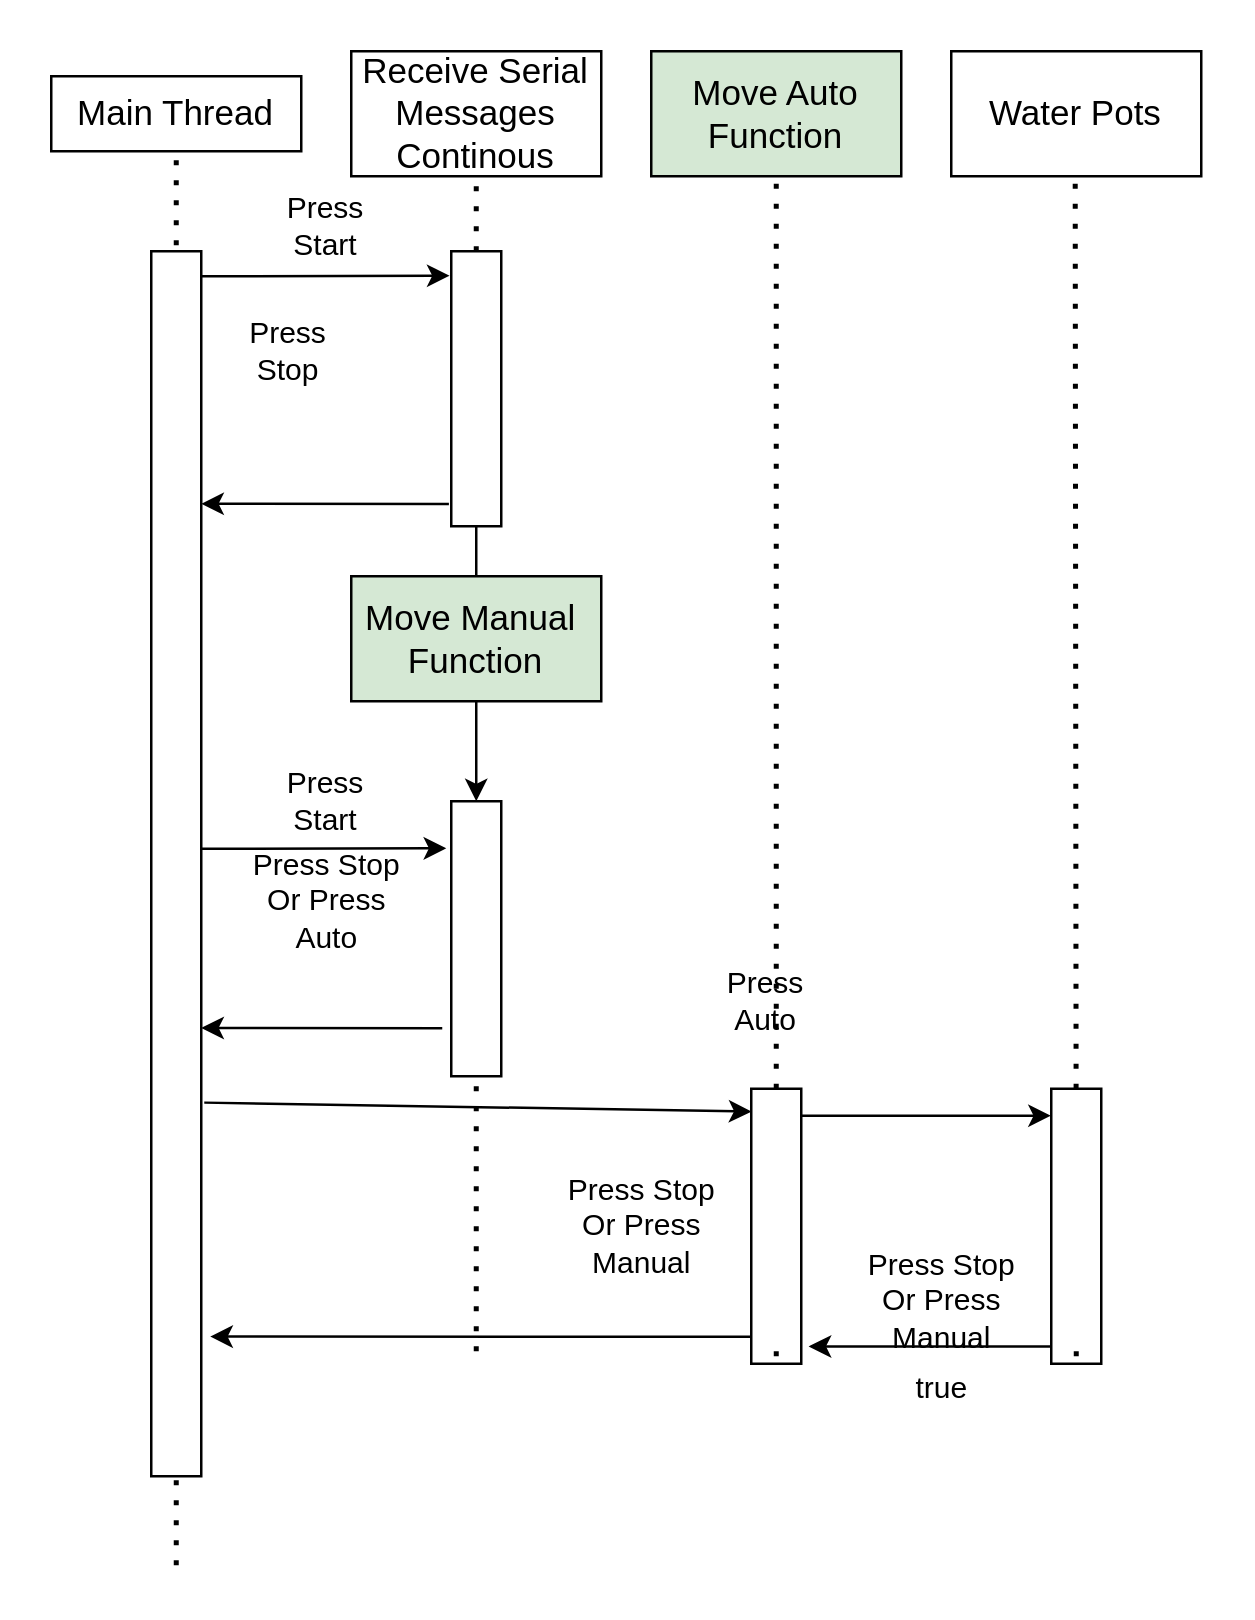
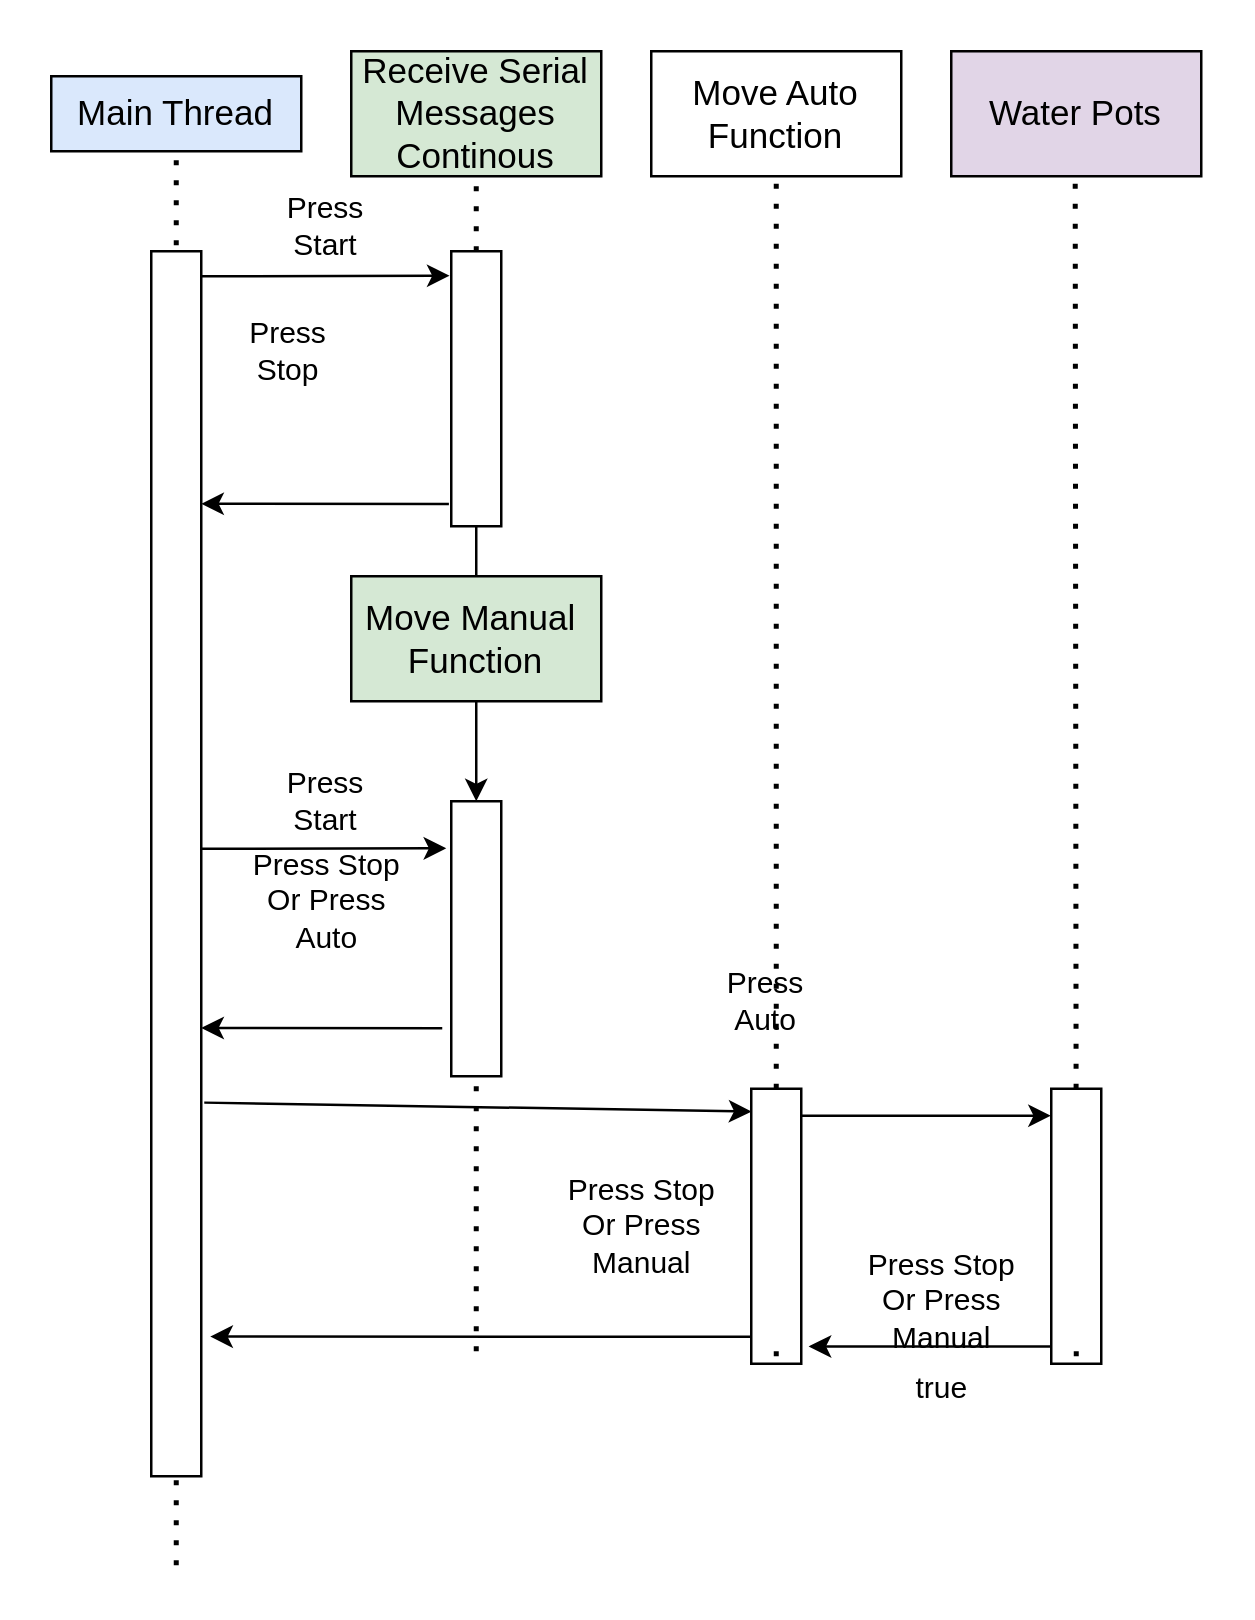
  <mxCell id="0" />
  <mxCell id="1" parent="0" />
  <mxCell id="2" style="edgeStyle=orthogonalEdgeStyle;rounded=0;orthogonalLoop=1;jettySize=auto;html=1;exitX=0.5;exitY=1;exitDx=0;exitDy=0;entryX=0.5;entryY=0;entryDx=0;entryDy=0;" edge="1" parent="1" source="7" target="28"><mxGeometry relative="1" as="geometry" /></mxCell>
  <mxCell id="3" value="" style="endArrow=none;dashed=1;html=1;dashPattern=1 3;strokeWidth=2;" parent="1" edge="1"><mxGeometry width="50" height="50" relative="1" as="geometry"><mxPoint x="70" y="625.6" as="sourcePoint" /><mxPoint x="70" y="60" as="targetPoint" /></mxGeometry></mxCell>
- <mxCell id="4" value="&lt;font style=&quot;font-size: 14px&quot;&gt;Main Thread&lt;/font&gt;" style="rounded=0;whiteSpace=wrap;html=1;" parent="1" vertex="1"><mxGeometry x="20" y="30" width="100" height="30" as="geometry" /></mxCell>
+ <mxCell id="4" value="&lt;font style=&quot;font-size: 14px&quot;&gt;Main Thread&lt;/font&gt;" style="rounded=0;whiteSpace=wrap;html=1;fillColor=#dae8fc;" parent="1" vertex="1"><mxGeometry x="20" y="30" width="100" height="30" as="geometry" /></mxCell>
  <mxCell id="5" value="" style="rounded=0;whiteSpace=wrap;html=1;" parent="1" vertex="1"><mxGeometry x="60" y="100" width="20" height="490" as="geometry" /></mxCell>
- <mxCell id="6" value="&lt;font style=&quot;font-size: 14px&quot;&gt;Receive Serial Messages Continous&lt;/font&gt;" style="rounded=0;whiteSpace=wrap;html=1;" parent="1" vertex="1"><mxGeometry x="140" width="100" height="50" as="geometry" y="20" /></mxCell>
+ <mxCell id="6" value="&lt;font style=&quot;font-size: 14px&quot;&gt;Receive Serial Messages Continous&lt;/font&gt;" style="rounded=0;whiteSpace=wrap;html=1;fillColor=#d5e8d4;" parent="1" vertex="1"><mxGeometry x="140" width="100" height="50" as="geometry" y="20" /></mxCell>
  <mxCell id="7" value="" style="rounded=0;whiteSpace=wrap;html=1;" parent="1" vertex="1"><mxGeometry x="180" y="100" width="20" height="110" as="geometry" /></mxCell>
  <mxCell id="8" value="" style="endArrow=classic;html=1;entryX=-0.033;entryY=0.089;entryDx=0;entryDy=0;entryPerimeter=0;" parent="1" target="7" edge="1"><mxGeometry width="50" height="50" relative="1" as="geometry"><mxPoint x="80" y="110" as="sourcePoint" /><mxPoint x="130" y="60" as="targetPoint" /></mxGeometry></mxCell>
  <mxCell id="9" value="Press Start" style="text;html=1;strokeColor=none;fillColor=none;align=center;verticalAlign=middle;whiteSpace=wrap;rounded=0;" parent="1" vertex="1"><mxGeometry x="110" y="80" width="40" height="20" as="geometry" /></mxCell>
  <mxCell id="10" value="" style="endArrow=classic;html=1;entryX=-0.1;entryY=0.171;entryDx=0;entryDy=0;entryPerimeter=0;" parent="1" target="28" edge="1"><mxGeometry width="50" height="50" relative="1" as="geometry"><mxPoint x="80" y="339" as="sourcePoint" /><mxPoint x="180" y="250" as="targetPoint" /></mxGeometry></mxCell>
  <mxCell id="11" value="Press Start" style="text;html=1;strokeColor=none;fillColor=none;align=center;verticalAlign=middle;whiteSpace=wrap;rounded=0;" parent="1" vertex="1"><mxGeometry x="110" y="310" width="40" height="20" as="geometry" /></mxCell>
  <mxCell id="12" value="" style="endArrow=none;dashed=1;html=1;dashPattern=1 3;strokeWidth=2;exitX=0.5;exitY=0;exitDx=0;exitDy=0;" parent="1" source="7" edge="1"><mxGeometry width="50" height="50" relative="1" as="geometry"><mxPoint x="140" y="120" as="sourcePoint" /><mxPoint x="190" y="70" as="targetPoint" /></mxGeometry></mxCell>
  <mxCell id="13" value="Press Stop" style="text;html=1;strokeColor=none;fillColor=none;align=center;verticalAlign=middle;whiteSpace=wrap;rounded=0;" parent="1" vertex="1"><mxGeometry x="95" y="130" width="40" height="20" as="geometry" /></mxCell>
  <mxCell id="14" value="" style="endArrow=classic;html=1;entryX=1;entryY=0.634;entryDx=0;entryDy=0;entryPerimeter=0;exitX=-0.18;exitY=0.825;exitDx=0;exitDy=0;exitPerimeter=0;" parent="1" source="28" edge="1" target="5"><mxGeometry width="50" height="50" relative="1" as="geometry"><mxPoint x="177.2" y="320" as="sourcePoint" /><mxPoint x="80" y="320.8" as="targetPoint" /></mxGeometry></mxCell>
  <mxCell id="15" value="Press Stop Or Press Auto" style="text;html=1;strokeColor=none;fillColor=none;align=center;verticalAlign=middle;whiteSpace=wrap;rounded=0;" parent="1" vertex="1"><mxGeometry x="93.6" y="350" width="72.8" height="20" as="geometry" /></mxCell>
- <mxCell id="16" value="&lt;span style=&quot;font-size: 14px&quot;&gt;Move Auto&lt;br&gt;Function&lt;br&gt;&lt;/span&gt;" style="rounded=0;whiteSpace=wrap;html=1;fillColor=#d5e8d4;" parent="1" vertex="1"><mxGeometry x="260" width="100" height="50" as="geometry" y="20" /></mxCell>
+ <mxCell id="16" value="&lt;span style=&quot;font-size: 14px&quot;&gt;Move Auto&lt;br&gt;Function&lt;br&gt;&lt;/span&gt;" style="rounded=0;whiteSpace=wrap;html=1;" parent="1" vertex="1"><mxGeometry x="260" width="100" height="50" as="geometry" y="20" /></mxCell>
  <mxCell id="17" value="" style="endArrow=classic;html=1;entryX=0.004;entryY=0.083;entryDx=0;entryDy=0;entryPerimeter=0;exitX=1.06;exitY=0.695;exitDx=0;exitDy=0;exitPerimeter=0;" parent="1" target="30" edge="1" source="5"><mxGeometry width="50" height="50" relative="1" as="geometry"><mxPoint x="85" y="360" as="sourcePoint" /><mxPoint x="395" y="360" as="targetPoint" /></mxGeometry></mxCell>
  <mxCell id="18" value="Press Auto" style="text;html=1;strokeColor=none;fillColor=none;align=center;verticalAlign=middle;whiteSpace=wrap;rounded=0;" parent="1" vertex="1"><mxGeometry x="286.4" y="390" width="40" height="20" as="geometry" /></mxCell>
  <mxCell id="19" value="" style="endArrow=classic;html=1;entryX=1.18;entryY=0.886;entryDx=0;entryDy=0;entryPerimeter=0;exitX=0.004;exitY=0.902;exitDx=0;exitDy=0;exitPerimeter=0;" parent="1" source="30" target="5" edge="1"><mxGeometry width="50" height="50" relative="1" as="geometry"><mxPoint x="395" y="450" as="sourcePoint" /><mxPoint x="445" y="400" as="targetPoint" /></mxGeometry></mxCell>
  <mxCell id="20" value="Press Stop Or Press Manual" style="text;html=1;strokeColor=none;fillColor=none;align=center;verticalAlign=middle;whiteSpace=wrap;rounded=0;" parent="1" vertex="1"><mxGeometry x="220" y="480" width="72.8" height="20" as="geometry" /></mxCell>
  <mxCell id="21" value="" style="endArrow=none;dashed=1;html=1;dashPattern=1 3;strokeWidth=2;" parent="1" edge="1" source="30"><mxGeometry width="50" height="50" relative="1" as="geometry"><mxPoint x="310" y="540" as="sourcePoint" /><mxPoint x="310" y="70" as="targetPoint" /></mxGeometry></mxCell>
  <mxCell id="22" value="" style="endArrow=classic;html=1;exitX=-0.047;exitY=0.919;exitDx=0;exitDy=0;exitPerimeter=0;" parent="1" source="7" edge="1"><mxGeometry width="50" height="50" relative="1" as="geometry"><mxPoint x="180" y="212" as="sourcePoint" /><mxPoint x="80" y="201" as="targetPoint" /></mxGeometry></mxCell>
- <mxCell id="23" value="&lt;span style=&quot;font-size: 14px&quot;&gt;Water Pots&lt;br&gt;&lt;/span&gt;" style="rounded=0;whiteSpace=wrap;html=1;" parent="1" vertex="1"><mxGeometry x="380" width="100" height="50" as="geometry" y="20" /></mxCell>
+ <mxCell id="23" value="&lt;span style=&quot;font-size: 14px&quot;&gt;Water Pots&lt;br&gt;&lt;/span&gt;" style="rounded=0;whiteSpace=wrap;html=1;fillColor=#e1d5e7;" parent="1" vertex="1"><mxGeometry x="380" width="100" height="50" as="geometry" y="20" /></mxCell>
  <mxCell id="24" value="" style="endArrow=classic;html=1;exitX=0;exitY=0.937;exitDx=0;exitDy=0;exitPerimeter=0;entryX=1.147;entryY=0.937;entryDx=0;entryDy=0;entryPerimeter=0;" parent="1" source="32" target="30" edge="1"><mxGeometry width="50" height="50" relative="1" as="geometry"><mxPoint x="420" y="460" as="sourcePoint" /><mxPoint x="470" y="410" as="targetPoint" /></mxGeometry></mxCell>
  <mxCell id="25" value="" style="endArrow=classic;html=1;entryX=-0.007;entryY=0.098;entryDx=0;entryDy=0;entryPerimeter=0;exitX=1;exitY=0.098;exitDx=0;exitDy=0;exitPerimeter=0;" parent="1" target="32" edge="1" source="30"><mxGeometry width="50" height="50" relative="1" as="geometry"><mxPoint x="320" y="360" as="sourcePoint" /><mxPoint x="370" y="310" as="targetPoint" /></mxGeometry></mxCell>
  <mxCell id="26" value="Press Stop Or Press Manual" style="text;html=1;strokeColor=none;fillColor=none;align=center;verticalAlign=middle;whiteSpace=wrap;rounded=0;" parent="1" vertex="1"><mxGeometry x="340" y="510" width="72.8" height="20" as="geometry" /></mxCell>
  <mxCell id="27" value="" style="endArrow=none;dashed=1;html=1;dashPattern=1 3;strokeWidth=2;" parent="1" edge="1" source="32"><mxGeometry width="50" height="50" relative="1" as="geometry"><mxPoint x="430" y="540" as="sourcePoint" /><mxPoint x="429.58" y="70" as="targetPoint" /></mxGeometry></mxCell>
  <mxCell id="28" value="" style="rounded=0;whiteSpace=wrap;html=1;" parent="1" vertex="1"><mxGeometry x="180" y="320" width="20" height="110" as="geometry" /></mxCell>
  <mxCell id="29" value="" style="endArrow=none;dashed=1;html=1;dashPattern=1 3;strokeWidth=2;" edge="1" parent="1" target="28"><mxGeometry width="50" height="50" relative="1" as="geometry"><mxPoint x="190" y="540" as="sourcePoint" /><mxPoint x="189.5" y="205" as="targetPoint" /></mxGeometry></mxCell>
  <mxCell id="30" value="" style="rounded=0;whiteSpace=wrap;html=1;" parent="1" vertex="1"><mxGeometry x="300" y="435" width="20" height="110" as="geometry" /></mxCell>
  <mxCell id="31" value="" style="endArrow=none;dashed=1;html=1;dashPattern=1 3;strokeWidth=2;" edge="1" parent="1" target="30"><mxGeometry width="50" height="50" relative="1" as="geometry"><mxPoint x="310" y="540" as="sourcePoint" /><mxPoint x="310" y="70" as="targetPoint" /></mxGeometry></mxCell>
  <mxCell id="32" value="" style="rounded=0;whiteSpace=wrap;html=1;" parent="1" vertex="1"><mxGeometry x="420" y="435" width="20" height="110" as="geometry" /></mxCell>
  <mxCell id="33" value="" style="endArrow=none;dashed=1;html=1;dashPattern=1 3;strokeWidth=2;" edge="1" parent="1" target="32"><mxGeometry width="50" height="50" relative="1" as="geometry"><mxPoint x="430" y="540" as="sourcePoint" /><mxPoint x="429.58" y="70" as="targetPoint" /></mxGeometry></mxCell>
  <mxCell id="34" value="true" style="text;html=1;align=center;verticalAlign=middle;resizable=0;points=[];autosize=1;" vertex="1" parent="1"><mxGeometry x="356.4" y="545" width="40" height="20" as="geometry" /></mxCell>
  <mxCell id="35" value="&lt;span style=&quot;font-size: 14px&quot;&gt;Move Manual&amp;nbsp;&lt;br&gt;Function&lt;br&gt;&lt;/span&gt;" style="rounded=0;whiteSpace=wrap;html=1;fillColor=#d5e8d4;" parent="1" vertex="1"><mxGeometry x="140" y="230" width="100" height="50" as="geometry" /></mxCell>
